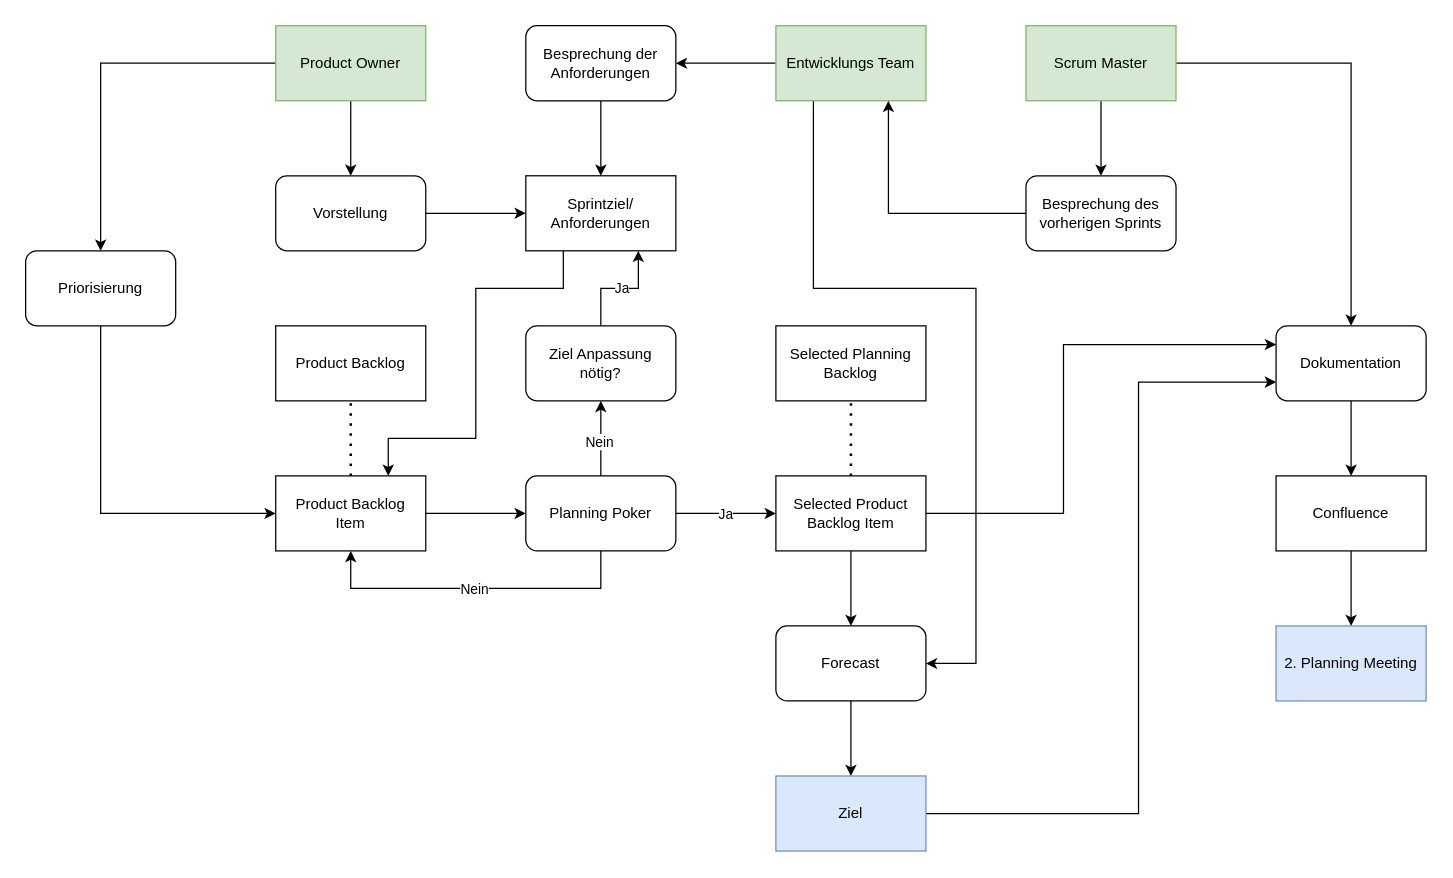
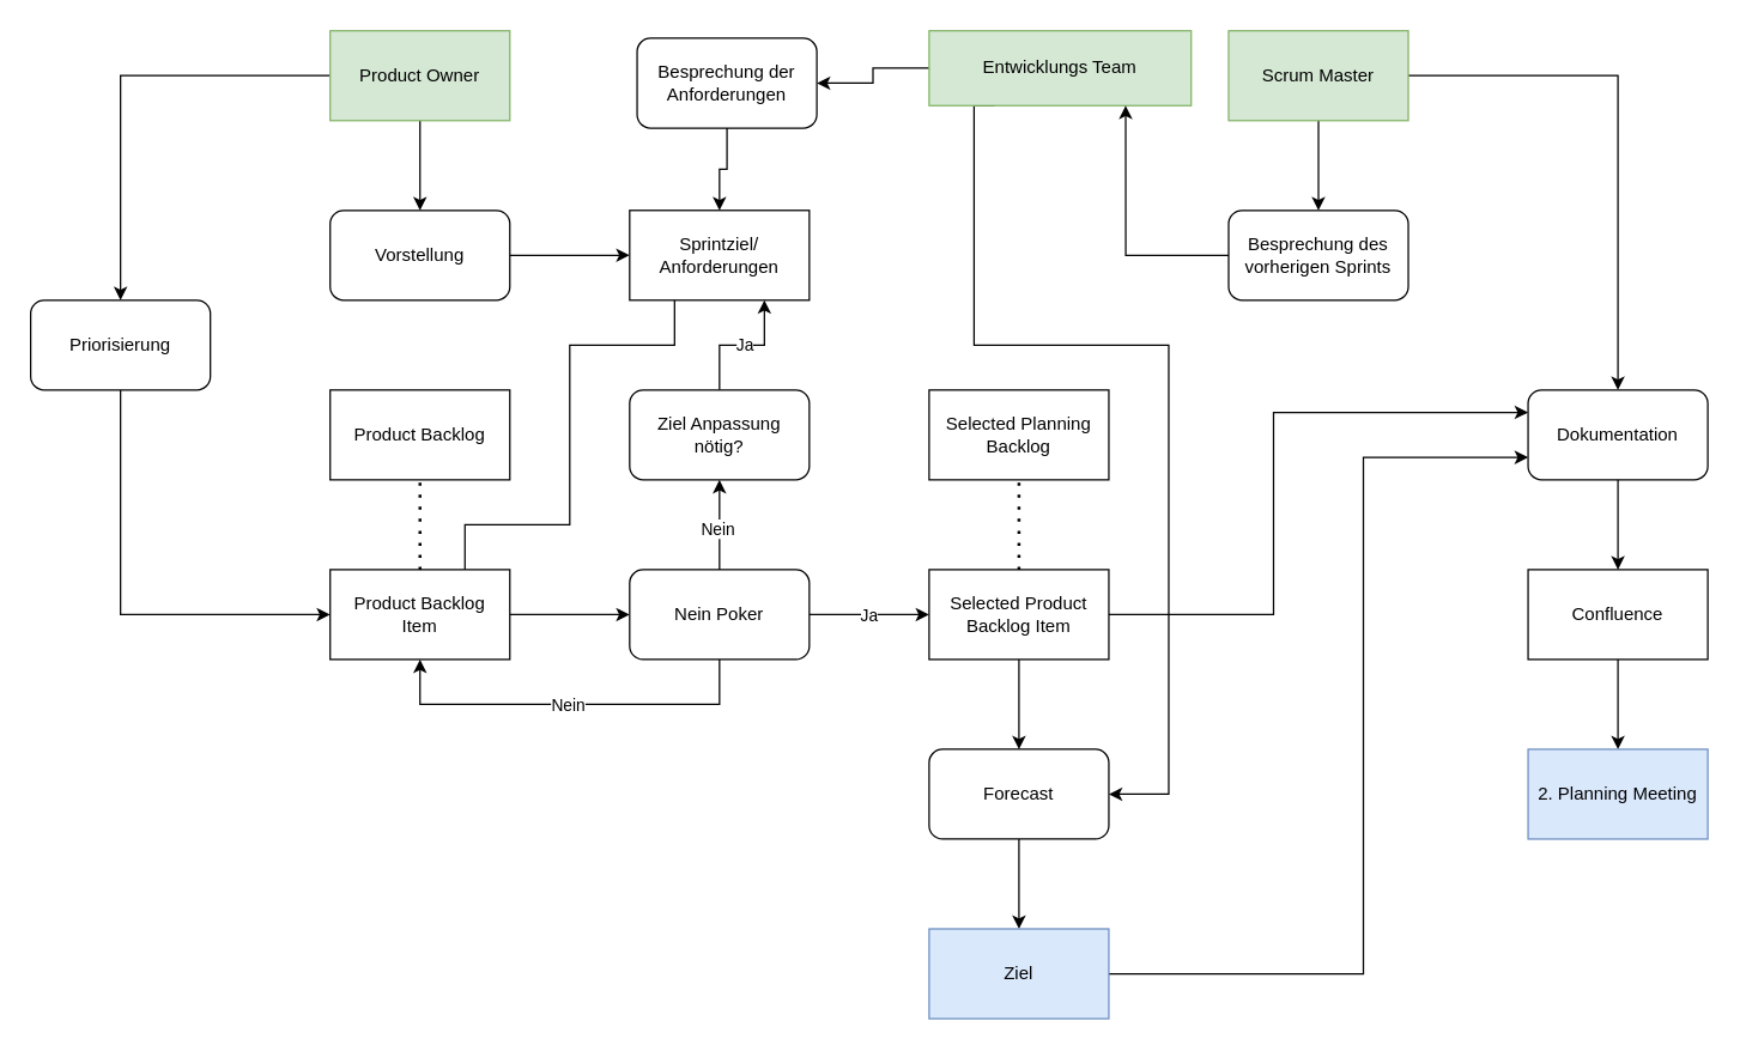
  <mxCell id="0" />
  <mxCell id="1" parent="0" />
  <mxCell id="2" style="edgeStyle=orthogonalEdgeStyle;rounded=0;orthogonalLoop=1;jettySize=auto;html=1;exitX=0.5;exitY=1;exitDx=0;exitDy=0;entryX=0.5;entryY=0;entryDx=0;entryDy=0;" edge="1" parent="1" source="4" target="6"><mxGeometry relative="1" as="geometry"><mxPoint x="280" y="110" as="targetPoint" /></mxGeometry></mxCell>
  <mxCell id="3" style="edgeStyle=orthogonalEdgeStyle;rounded=0;orthogonalLoop=1;jettySize=auto;html=1;exitX=0;exitY=0.5;exitDx=0;exitDy=0;entryX=0.5;entryY=0;entryDx=0;entryDy=0;" edge="1" parent="1" source="4" target="19"><mxGeometry relative="1" as="geometry" /></mxCell>
  <mxCell id="4" value="Product Owner" style="rounded=0;whiteSpace=wrap;html=1;fillColor=#d5e8d4;strokeColor=#82b366;" vertex="1" parent="1"><mxGeometry x="220" y="20" width="120" height="60" as="geometry" /></mxCell>
  <mxCell id="5" style="edgeStyle=orthogonalEdgeStyle;rounded=0;orthogonalLoop=1;jettySize=auto;html=1;exitX=1;exitY=0.5;exitDx=0;exitDy=0;entryX=0;entryY=0.5;entryDx=0;entryDy=0;" edge="1" parent="1" source="6" target="8"><mxGeometry relative="1" as="geometry" /></mxCell>
  <mxCell id="6" value="Vorstellung" style="rounded=1;whiteSpace=wrap;html=1;" vertex="1" parent="1"><mxGeometry x="220" y="140" width="120" height="60" as="geometry" /></mxCell>
- <mxCell id="7" style="edgeStyle=orthogonalEdgeStyle;rounded=0;orthogonalLoop=1;jettySize=auto;html=1;exitX=0.25;exitY=1;exitDx=0;exitDy=0;entryX=0.75;entryY=0;entryDx=0;entryDy=0;" edge="1" parent="1" source="8" target="16"><mxGeometry relative="1" as="geometry"><Array as="points"><mxPoint x="450" y="230" /><mxPoint x="380" y="230" /><mxPoint x="380" y="350" /><mxPoint x="310" y="350" /></Array></mxGeometry></mxCell>
+ <mxCell id="7" style="edgeStyle=orthogonalEdgeStyle;rounded=0;orthogonalLoop=1;jettySize=auto;html=1;exitX=0.25;exitY=1;exitDx=0;exitDy=0;entryX=0.75;entryY=0;entryDx=0;entryDy=0;endArrow=none;" edge="1" parent="1" source="8" target="16"><mxGeometry relative="1" as="geometry"><Array as="points"><mxPoint x="450" y="230" /><mxPoint x="380" y="230" /><mxPoint x="380" y="350" /><mxPoint x="310" y="350" /></Array></mxGeometry></mxCell>
  <mxCell id="8" value="Sprintziel/&lt;br&gt;Anforderungen" style="rounded=0;whiteSpace=wrap;html=1;" vertex="1" parent="1"><mxGeometry x="420" y="140" width="120" height="60" as="geometry" /></mxCell>
  <mxCell id="9" style="edgeStyle=orthogonalEdgeStyle;rounded=0;orthogonalLoop=1;jettySize=auto;html=1;exitX=0;exitY=0.5;exitDx=0;exitDy=0;entryX=1;entryY=0.5;entryDx=0;entryDy=0;" edge="1" parent="1" source="11" target="13"><mxGeometry relative="1" as="geometry" /></mxCell>
  <mxCell id="10" style="edgeStyle=orthogonalEdgeStyle;rounded=0;orthogonalLoop=1;jettySize=auto;html=1;exitX=0.25;exitY=1;exitDx=0;exitDy=0;entryX=1;entryY=0.5;entryDx=0;entryDy=0;" edge="1" parent="1" source="11" target="33"><mxGeometry relative="1" as="geometry"><mxPoint x="800" y="540" as="targetPoint" /><Array as="points"><mxPoint x="650" y="230" /><mxPoint x="780" y="230" /><mxPoint x="780" y="530" /></Array></mxGeometry></mxCell>
- <mxCell id="11" value="Entwicklungs Team" style="rounded=0;whiteSpace=wrap;html=1;fillColor=#d5e8d4;strokeColor=#82b366;" vertex="1" parent="1"><mxGeometry x="620" y="20" width="120" height="60" as="geometry" /></mxCell>
+ <mxCell id="11" value="Entwicklungs Team" style="rounded=0;whiteSpace=wrap;html=1;fillColor=#d5e8d4;strokeColor=#82b366;" vertex="1" parent="1"><mxGeometry x="620" y="20" width="175" height="50" as="geometry" /></mxCell>
  <mxCell id="12" style="edgeStyle=orthogonalEdgeStyle;rounded=0;orthogonalLoop=1;jettySize=auto;html=1;exitX=0.5;exitY=1;exitDx=0;exitDy=0;entryX=0.5;entryY=0;entryDx=0;entryDy=0;" edge="1" parent="1" source="13" target="8"><mxGeometry relative="1" as="geometry" /></mxCell>
- <mxCell id="13" value="Besprechung der&lt;br&gt;Anforderungen" style="rounded=1;whiteSpace=wrap;html=1;" vertex="1" parent="1"><mxGeometry x="420" y="20" width="120" height="60" as="geometry" /></mxCell>
+ <mxCell id="13" value="Besprechung der&lt;br&gt;Anforderungen" style="rounded=1;whiteSpace=wrap;html=1;" vertex="1" parent="1"><mxGeometry x="425" y="25" width="120" height="60" as="geometry" /></mxCell>
  <mxCell id="14" value="Product Backlog" style="rounded=0;whiteSpace=wrap;html=1;" vertex="1" parent="1"><mxGeometry x="220" y="260" width="120" height="60" as="geometry" /></mxCell>
  <mxCell id="15" style="edgeStyle=orthogonalEdgeStyle;rounded=0;orthogonalLoop=1;jettySize=auto;html=1;exitX=1;exitY=0.5;exitDx=0;exitDy=0;entryX=0;entryY=0.5;entryDx=0;entryDy=0;" edge="1" parent="1" source="16" target="26"><mxGeometry relative="1" as="geometry" /></mxCell>
  <mxCell id="16" value="Product Backlog&lt;br&gt;Item" style="rounded=0;whiteSpace=wrap;html=1;" vertex="1" parent="1"><mxGeometry x="220" y="380" width="120" height="60" as="geometry" /></mxCell>
  <mxCell id="17" value="" style="endArrow=none;dashed=1;html=1;dashPattern=1 3;strokeWidth=2;rounded=0;exitX=0.5;exitY=0;exitDx=0;exitDy=0;entryX=0.5;entryY=1;entryDx=0;entryDy=0;" edge="1" parent="1" source="16" target="14"><mxGeometry width="50" height="50" relative="1" as="geometry"><mxPoint x="460" y="340" as="sourcePoint" /><mxPoint x="480" y="320" as="targetPoint" /></mxGeometry></mxCell>
  <mxCell id="18" style="edgeStyle=orthogonalEdgeStyle;rounded=0;orthogonalLoop=1;jettySize=auto;html=1;exitX=0.5;exitY=1;exitDx=0;exitDy=0;entryX=0;entryY=0.5;entryDx=0;entryDy=0;" edge="1" parent="1" source="19" target="16"><mxGeometry relative="1" as="geometry" /></mxCell>
  <mxCell id="19" value="Priorisierung" style="rounded=1;whiteSpace=wrap;html=1;" vertex="1" parent="1"><mxGeometry y="200" width="120" height="60" as="geometry" x="20" /></mxCell>
  <mxCell id="20" style="edgeStyle=orthogonalEdgeStyle;rounded=0;orthogonalLoop=1;jettySize=auto;html=1;exitX=0.5;exitY=1;exitDx=0;exitDy=0;entryX=0.5;entryY=1;entryDx=0;entryDy=0;" edge="1" parent="1" source="26" target="16"><mxGeometry relative="1" as="geometry"><Array as="points"><mxPoint x="480" y="470" /><mxPoint x="280" y="470" /></Array></mxGeometry></mxCell>
  <mxCell id="21" value="Nein" style="edgeLabel;html=1;align=center;verticalAlign=middle;resizable=0;points=[];" vertex="1" connectable="0" parent="20"><mxGeometry x="0.017" relative="1" as="geometry"><mxPoint as="offset" /></mxGeometry></mxCell>
  <mxCell id="22" style="edgeStyle=orthogonalEdgeStyle;rounded=0;orthogonalLoop=1;jettySize=auto;html=1;exitX=1;exitY=0.5;exitDx=0;exitDy=0;entryX=0;entryY=0.5;entryDx=0;entryDy=0;" edge="1" parent="1" source="26" target="29"><mxGeometry relative="1" as="geometry" /></mxCell>
  <mxCell id="23" value="Ja" style="edgeLabel;html=1;align=center;verticalAlign=middle;resizable=0;points=[];" vertex="1" connectable="0" parent="22"><mxGeometry x="-0.023" relative="1" as="geometry"><mxPoint as="offset" /></mxGeometry></mxCell>
  <mxCell id="24" style="edgeStyle=orthogonalEdgeStyle;rounded=0;orthogonalLoop=1;jettySize=auto;html=1;exitX=0.5;exitY=0;exitDx=0;exitDy=0;entryX=0.5;entryY=1;entryDx=0;entryDy=0;" edge="1" parent="1" source="26" target="43"><mxGeometry relative="1" as="geometry" /></mxCell>
  <mxCell id="25" value="Nein" style="edgeLabel;html=1;align=center;verticalAlign=middle;resizable=0;points=[];" vertex="1" connectable="0" parent="24"><mxGeometry x="-0.072" y="2" relative="1" as="geometry"><mxPoint as="offset" /></mxGeometry></mxCell>
- <mxCell id="26" value="Planning Poker" style="rounded=1;whiteSpace=wrap;html=1;" vertex="1" parent="1"><mxGeometry x="420" y="380" width="120" height="60" as="geometry" /></mxCell>
+ <mxCell id="26" value="Nein Poker" style="rounded=1;whiteSpace=wrap;html=1;" vertex="1" parent="1"><mxGeometry x="420" y="380" width="120" height="60" as="geometry" /></mxCell>
  <mxCell id="27" style="edgeStyle=orthogonalEdgeStyle;rounded=0;orthogonalLoop=1;jettySize=auto;html=1;exitX=0.5;exitY=1;exitDx=0;exitDy=0;entryX=0.5;entryY=0;entryDx=0;entryDy=0;" edge="1" parent="1" source="29" target="33"><mxGeometry relative="1" as="geometry" /></mxCell>
  <mxCell id="28" style="edgeStyle=orthogonalEdgeStyle;rounded=0;orthogonalLoop=1;jettySize=auto;html=1;exitX=1;exitY=0.5;exitDx=0;exitDy=0;entryX=0;entryY=0.25;entryDx=0;entryDy=0;" edge="1" parent="1" source="29" target="48"><mxGeometry relative="1" as="geometry"><Array as="points"><mxPoint x="850" y="410" /><mxPoint x="850" y="275" /></Array></mxGeometry></mxCell>
  <mxCell id="29" value="Selected Product Backlog Item" style="rounded=0;whiteSpace=wrap;html=1;" vertex="1" parent="1"><mxGeometry x="620" y="380" width="120" height="60" as="geometry" /></mxCell>
  <mxCell id="30" value="Selected Planning Backlog" style="rounded=0;whiteSpace=wrap;html=1;" vertex="1" parent="1"><mxGeometry x="620" y="260" width="120" height="60" as="geometry" /></mxCell>
  <mxCell id="31" value="" style="endArrow=none;dashed=1;html=1;dashPattern=1 3;strokeWidth=2;rounded=0;entryX=0.5;entryY=1;entryDx=0;entryDy=0;exitX=0.5;exitY=0;exitDx=0;exitDy=0;" edge="1" parent="1" source="29" target="30"><mxGeometry width="50" height="50" relative="1" as="geometry"><mxPoint x="550" y="340" as="sourcePoint" /><mxPoint x="600" y="290" as="targetPoint" /></mxGeometry></mxCell>
  <mxCell id="32" style="edgeStyle=orthogonalEdgeStyle;rounded=0;orthogonalLoop=1;jettySize=auto;html=1;exitX=0.5;exitY=1;exitDx=0;exitDy=0;entryX=0.5;entryY=0;entryDx=0;entryDy=0;" edge="1" parent="1" source="33" target="35"><mxGeometry relative="1" as="geometry" /></mxCell>
  <mxCell id="33" value="Forecast" style="rounded=1;whiteSpace=wrap;html=1;" vertex="1" parent="1"><mxGeometry x="620" y="500" width="120" height="60" as="geometry" /></mxCell>
  <mxCell id="34" style="edgeStyle=orthogonalEdgeStyle;rounded=0;orthogonalLoop=1;jettySize=auto;html=1;exitX=1;exitY=0.5;exitDx=0;exitDy=0;entryX=0;entryY=0.75;entryDx=0;entryDy=0;" edge="1" parent="1" source="35" target="48"><mxGeometry relative="1" as="geometry"><Array as="points"><mxPoint x="910" y="650" /><mxPoint x="910" y="305" /></Array></mxGeometry></mxCell>
  <mxCell id="35" value="Ziel" style="rounded=0;whiteSpace=wrap;html=1;fillColor=#dae8fc;strokeColor=#6c8ebf;" vertex="1" parent="1"><mxGeometry x="620" y="620" width="120" height="60" as="geometry" /></mxCell>
  <mxCell id="36" style="edgeStyle=orthogonalEdgeStyle;rounded=0;orthogonalLoop=1;jettySize=auto;html=1;exitX=0.5;exitY=1;exitDx=0;exitDy=0;entryX=0.5;entryY=0;entryDx=0;entryDy=0;" edge="1" parent="1" source="38" target="40"><mxGeometry relative="1" as="geometry" /></mxCell>
  <mxCell id="37" style="edgeStyle=orthogonalEdgeStyle;rounded=0;orthogonalLoop=1;jettySize=auto;html=1;exitX=1;exitY=0.5;exitDx=0;exitDy=0;entryX=0.5;entryY=0;entryDx=0;entryDy=0;" edge="1" parent="1" source="38" target="48"><mxGeometry relative="1" as="geometry"><mxPoint x="1080" y="260" as="targetPoint" /></mxGeometry></mxCell>
  <mxCell id="38" value="Scrum Master" style="rounded=0;whiteSpace=wrap;html=1;fillColor=#d5e8d4;strokeColor=#82b366;" vertex="1" parent="1"><mxGeometry x="820" y="20" width="120" height="60" as="geometry" /></mxCell>
  <mxCell id="39" style="edgeStyle=orthogonalEdgeStyle;rounded=0;orthogonalLoop=1;jettySize=auto;html=1;exitX=0;exitY=0.5;exitDx=0;exitDy=0;entryX=0.75;entryY=1;entryDx=0;entryDy=0;" edge="1" parent="1" source="40" target="11"><mxGeometry relative="1" as="geometry" /></mxCell>
  <mxCell id="40" value="Besprechung des vorherigen Sprints" style="rounded=1;whiteSpace=wrap;html=1;" vertex="1" parent="1"><mxGeometry x="820" y="140" width="120" height="60" as="geometry" /></mxCell>
  <mxCell id="41" style="edgeStyle=orthogonalEdgeStyle;rounded=0;orthogonalLoop=1;jettySize=auto;html=1;exitX=0.5;exitY=0;exitDx=0;exitDy=0;entryX=0.75;entryY=1;entryDx=0;entryDy=0;" edge="1" parent="1" source="43" target="8"><mxGeometry relative="1" as="geometry" /></mxCell>
  <mxCell id="42" value="Ja" style="edgeLabel;html=1;align=center;verticalAlign=middle;resizable=0;points=[];" vertex="1" connectable="0" parent="41"><mxGeometry x="0.033" y="1" relative="1" as="geometry"><mxPoint as="offset" /></mxGeometry></mxCell>
  <mxCell id="43" value="Ziel Anpassung&lt;br&gt;nötig?" style="rounded=1;whiteSpace=wrap;html=1;" vertex="1" parent="1"><mxGeometry x="420" y="260" width="120" height="60" as="geometry" /></mxCell>
  <mxCell id="44" style="edgeStyle=orthogonalEdgeStyle;rounded=0;orthogonalLoop=1;jettySize=auto;html=1;exitX=0.5;exitY=1;exitDx=0;exitDy=0;entryX=0.5;entryY=0;entryDx=0;entryDy=0;" edge="1" parent="1" source="45" target="46"><mxGeometry relative="1" as="geometry" /></mxCell>
  <mxCell id="45" value="Confluence" style="rounded=0;whiteSpace=wrap;html=1;" vertex="1" parent="1"><mxGeometry x="1020" y="380" width="120" height="60" as="geometry" /></mxCell>
  <mxCell id="46" value="2. Planning Meeting" style="rounded=0;whiteSpace=wrap;html=1;fillColor=#dae8fc;strokeColor=#6c8ebf;" vertex="1" parent="1"><mxGeometry x="1020" y="500" width="120" height="60" as="geometry" /></mxCell>
  <mxCell id="47" style="edgeStyle=orthogonalEdgeStyle;rounded=0;orthogonalLoop=1;jettySize=auto;html=1;exitX=0.5;exitY=1;exitDx=0;exitDy=0;entryX=0.5;entryY=0;entryDx=0;entryDy=0;" edge="1" parent="1" source="48" target="45"><mxGeometry relative="1" as="geometry" /></mxCell>
  <mxCell id="48" value="Dokumentation" style="rounded=1;whiteSpace=wrap;html=1;" vertex="1" parent="1"><mxGeometry x="1020" y="260" width="120" height="60" as="geometry" /></mxCell>
